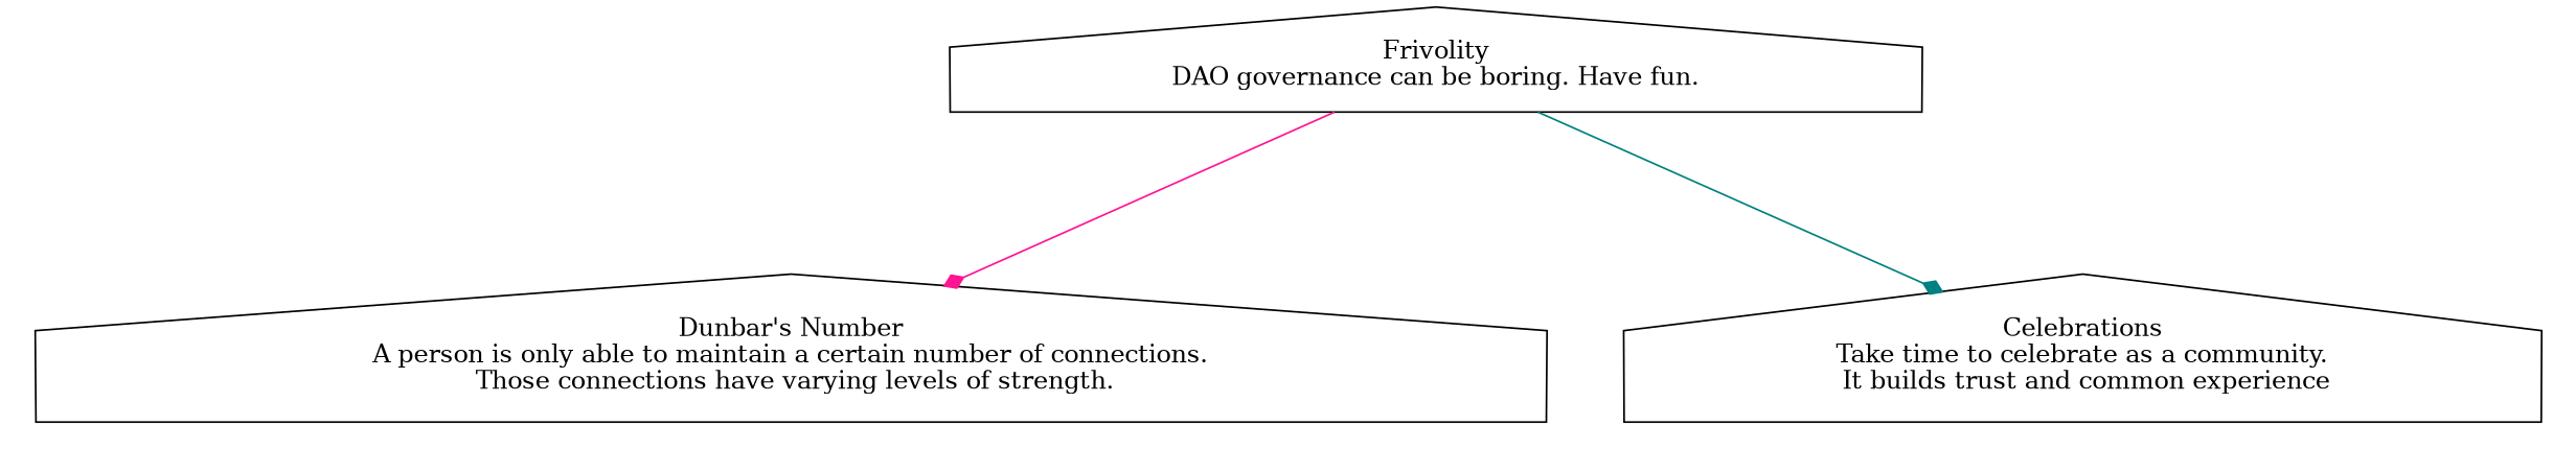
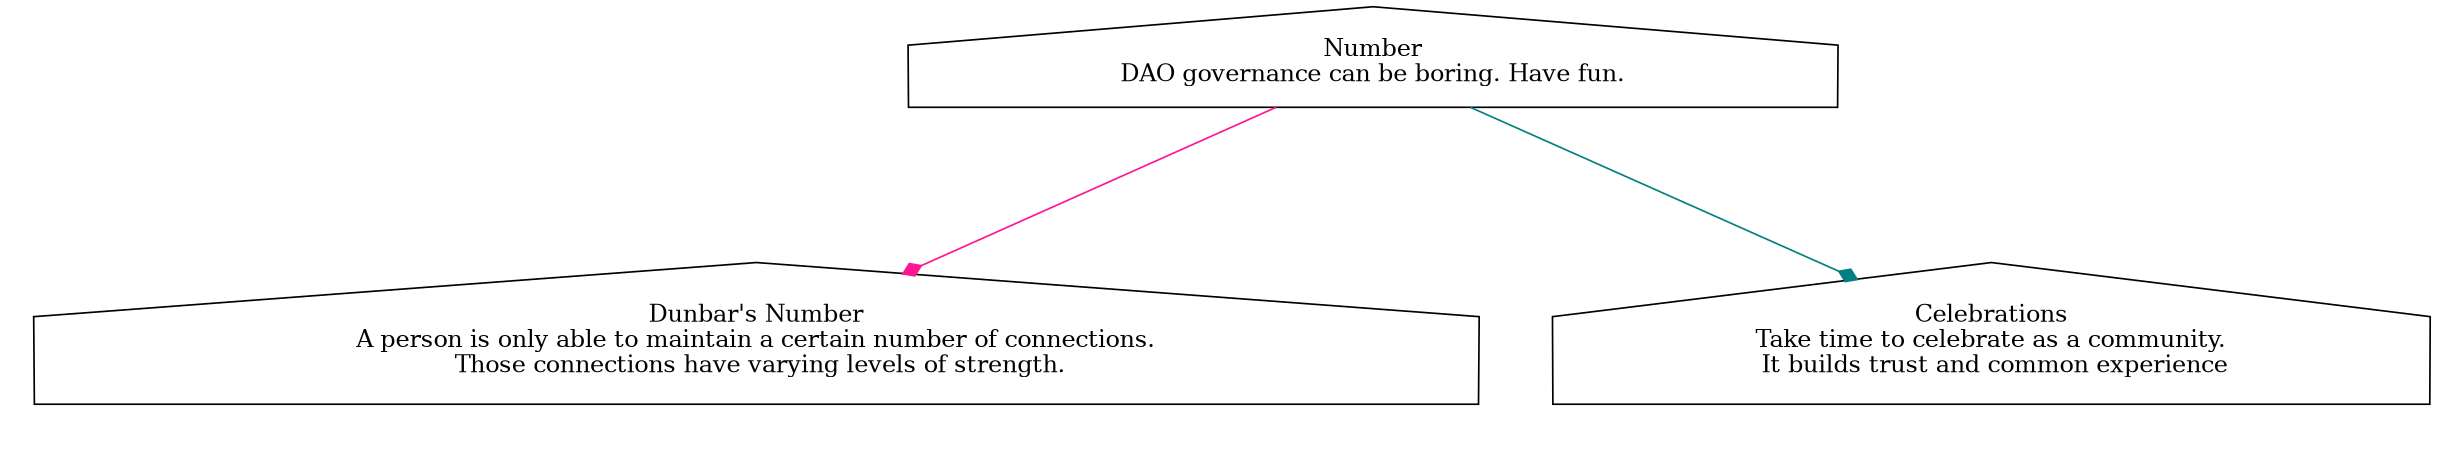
  digraph {
    nodesep=0.6
    rankdir=TB
    ranksep=1.2
    node [shape=house]
    edge [arrowhead=diamond]
    n1 [label="Celebrations\nTake time to celebrate as a community.\n It builds trust and common experience"]
    n2 [label="Dunbar's Number\nA person is only able to maintain a certain number of connections.\n Those connections have varying levels of strength."]
-   n3 [label="Frivolity\nDAO governance can be boring. Have fun.\n"]
+   n3 [label="Number\nDAO governance can be boring. Have fun.\n"]
    subgraph cluster_1 {
      rank=min
      style=invis
      n1
      n2
    }
    n3 -> n1 [color=teal]
    n3 -> n2 [color=deeppink]
  }
